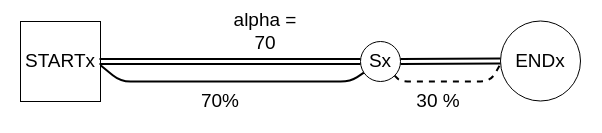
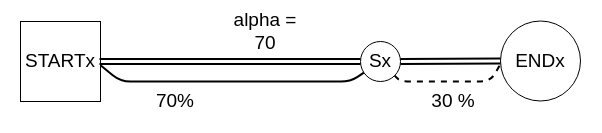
  <mxCell id="0" />
  <mxCell id="1" parent="0" />
  <mxCell id="2" value="Sx" style="ellipse;whiteSpace=wrap;html=1;aspect=fixed;fontSize=19;" vertex="1" parent="1"><mxGeometry x="360" y="41" width="40" height="40" as="geometry" /></mxCell>
  <mxCell id="3" value="STARTx" style="whiteSpace=wrap;html=1;aspect=fixed;fontSize=19;" vertex="1" parent="1"><mxGeometry width="80" height="80" as="geometry" x="20" y="21" /></mxCell>
  <mxCell id="4" value="ENDx" style="ellipse;whiteSpace=wrap;html=1;aspect=fixed;fontSize=19;" vertex="1" parent="1"><mxGeometry x="500" y="20.5" width="80" height="80" as="geometry" /></mxCell>
  <mxCell id="5" value="" style="shape=link;html=1;strokeWidth=2;entryX=0;entryY=0.5;entryDx=0;entryDy=0;fontSize=19;" edge="1" parent="1" target="2"><mxGeometry width="50" height="50" relative="1" as="geometry"><mxPoint x="99" y="61" as="sourcePoint" /><mxPoint x="80" y="121" as="targetPoint" /></mxGeometry></mxCell>
  <mxCell id="6" value="" style="shape=link;html=1;strokeWidth=2;entryX=0;entryY=0.5;entryDx=0;entryDy=0;fontSize=19;" edge="1" parent="1" target="4"><mxGeometry width="50" height="50" relative="1" as="geometry"><mxPoint x="400" y="61" as="sourcePoint" /><mxPoint x="369.81" y="71.19" as="targetPoint" /></mxGeometry></mxCell>
  <mxCell id="7" value="" style="endArrow=none;dashed=0;html=1;strokeWidth=2;exitX=1.004;exitY=0.55;exitDx=0;exitDy=0;exitPerimeter=0;fontSize=19;" edge="1" parent="1" source="3" target="2"><mxGeometry width="50" height="50" relative="1" as="geometry"><mxPoint x="30" y="171" as="sourcePoint" /><mxPoint x="80" y="121" as="targetPoint" /><Array as="points"><mxPoint x="120" y="81" /><mxPoint x="350" y="81" /></Array></mxGeometry></mxCell>
  <mxCell id="8" value="" style="endArrow=none;dashed=1;html=1;strokeWidth=2;entryX=-0.008;entryY=0.55;entryDx=0;entryDy=0;entryPerimeter=0;fontSize=19;" edge="1" parent="1" source="2" target="4"><mxGeometry width="50" height="50" relative="1" as="geometry"><mxPoint x="380" y="131" as="sourcePoint" /><mxPoint x="478.833" y="141.024" as="targetPoint" /><Array as="points"><mxPoint x="400" y="81" /><mxPoint x="490" y="81" /></Array></mxGeometry></mxCell>
  <mxCell id="9" value="alpha = 70" style="text;html=1;strokeColor=none;fillColor=none;align=center;verticalAlign=middle;whiteSpace=wrap;rounded=0;fontSize=19;" vertex="1" parent="1"><mxGeometry x="220" y="20.5" width="90" height="20" as="geometry" /></mxCell>
- <mxCell id="10" value="70%" style="text;html=1;strokeColor=none;fillColor=none;align=center;verticalAlign=middle;whiteSpace=wrap;rounded=0;fontSize=19;" vertex="1" parent="1"><mxGeometry x="200" y="90.5" width="40" height="20" as="geometry" /></mxCell>
- <mxCell id="11" value="30 %" style="text;html=1;strokeColor=none;fillColor=none;align=center;verticalAlign=middle;whiteSpace=wrap;rounded=0;fontSize=19;" vertex="1" parent="1"><mxGeometry x="410" y="91" width="56" height="20" as="geometry" /></mxCell>
+ <mxCell id="10" value="70%" style="text;html=1;strokeColor=none;fillColor=none;align=center;verticalAlign=middle;whiteSpace=wrap;rounded=0;fontSize=19;" vertex="1" parent="1"><mxGeometry x="155" y="90.5" width="40" height="20" as="geometry" /></mxCell>
+ <mxCell id="11" value="30 %" style="text;html=1;strokeColor=none;fillColor=none;align=center;verticalAlign=middle;whiteSpace=wrap;rounded=0;fontSize=19;" vertex="1" parent="1"><mxGeometry x="425" y="91" width="56" height="20" as="geometry" /></mxCell>
